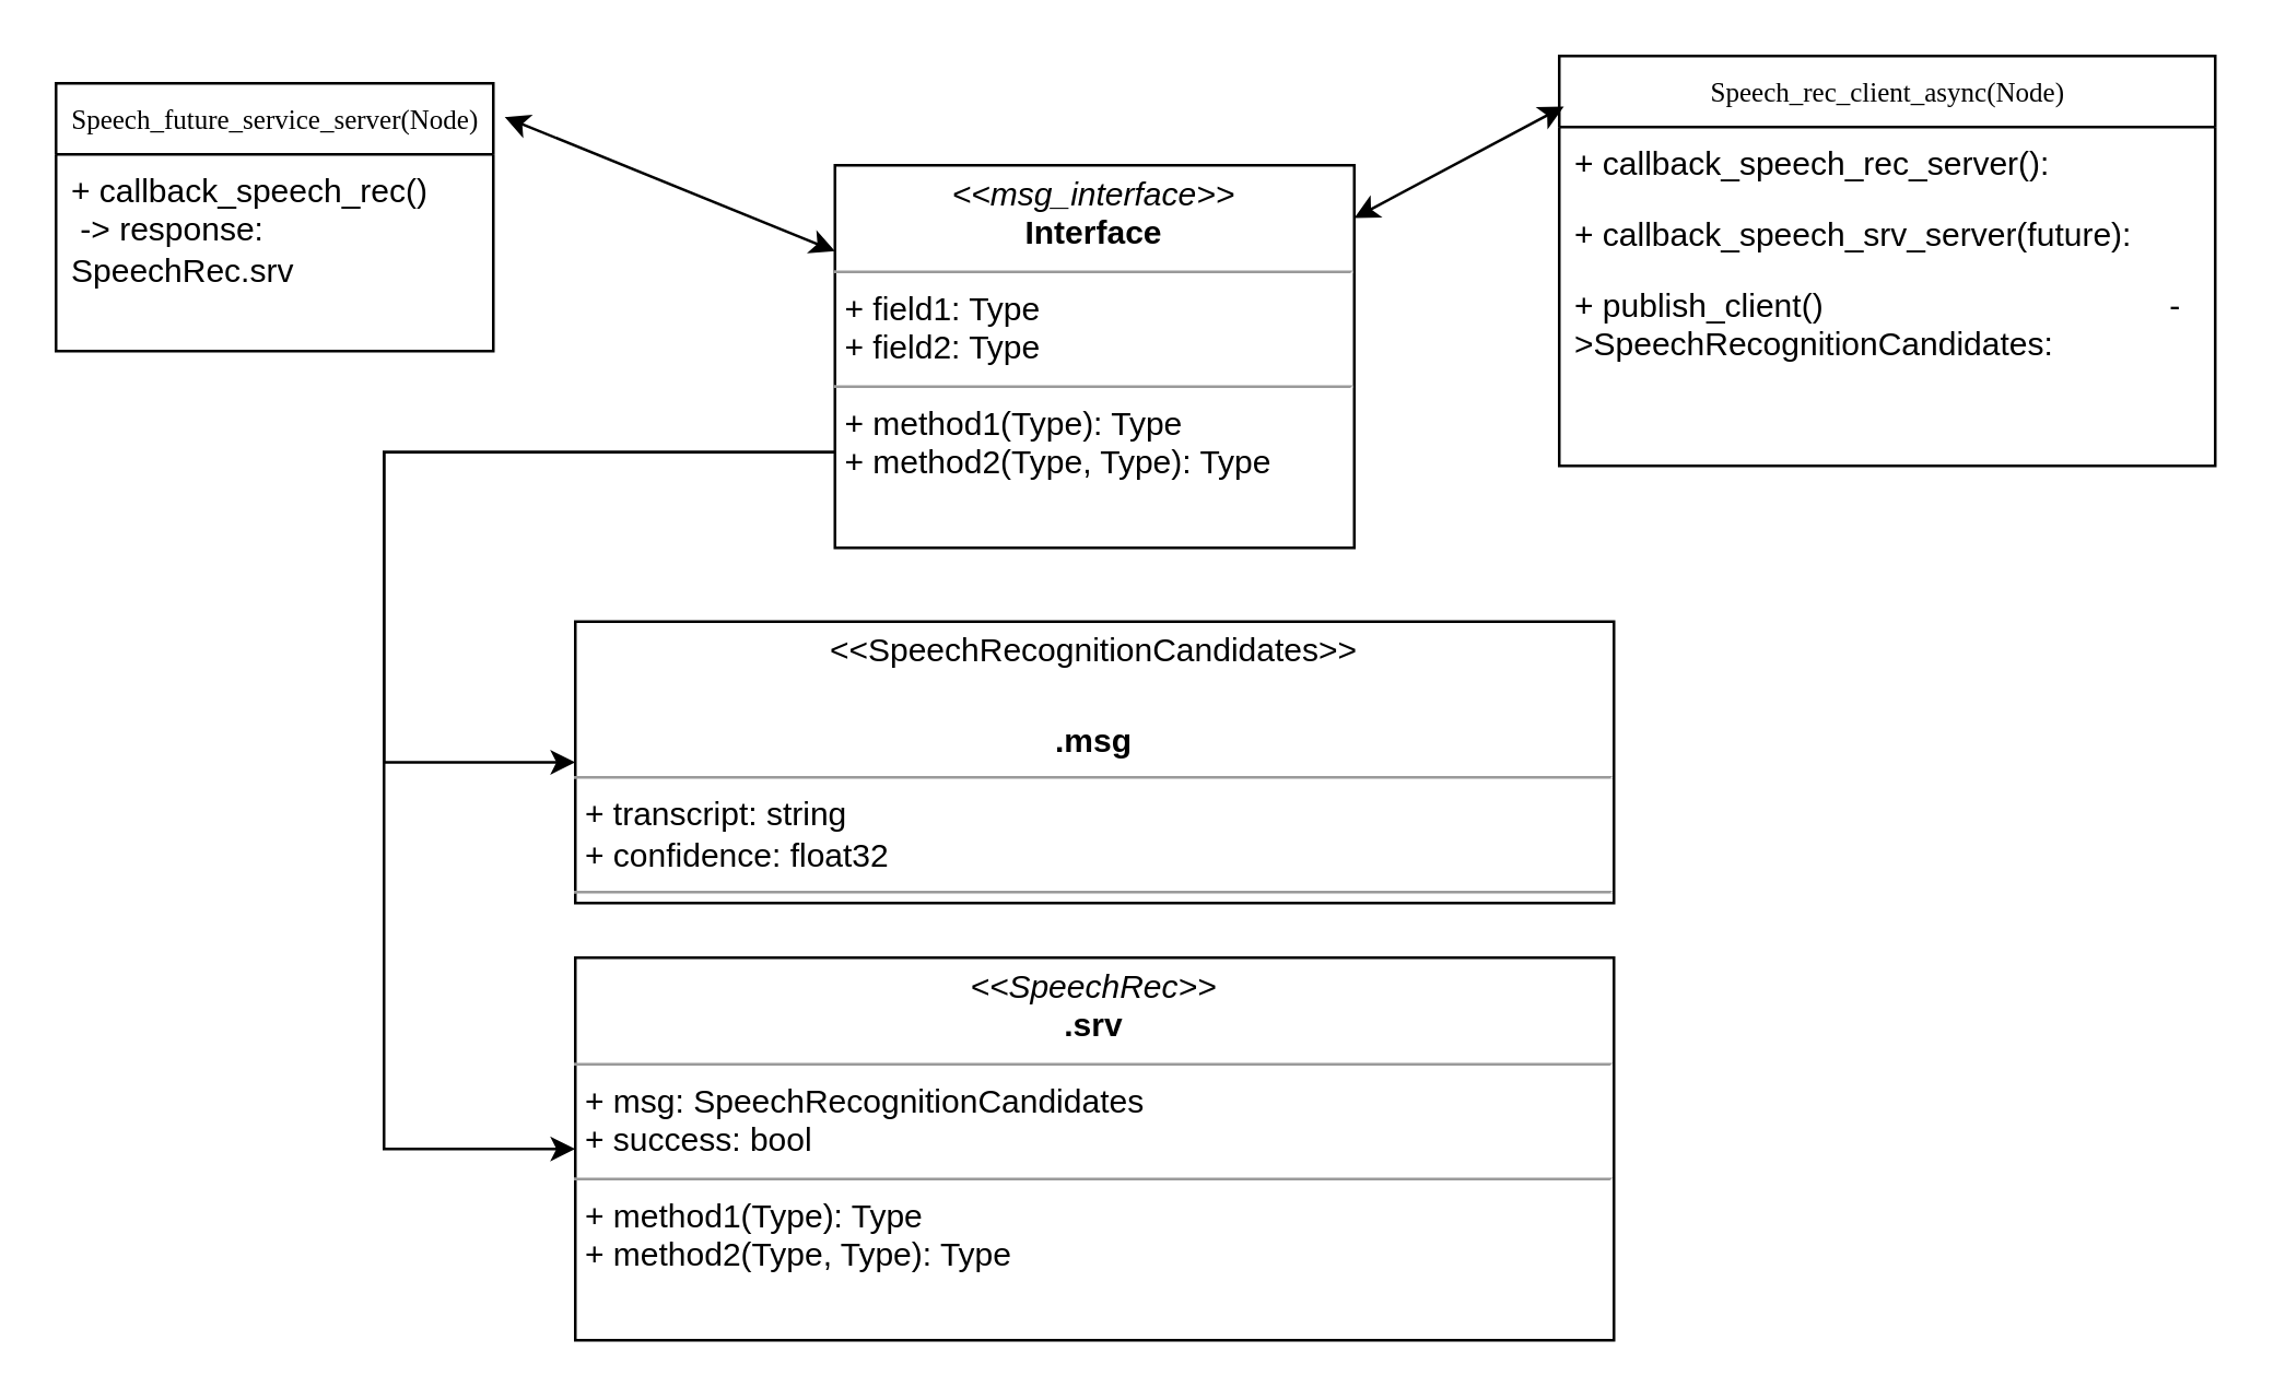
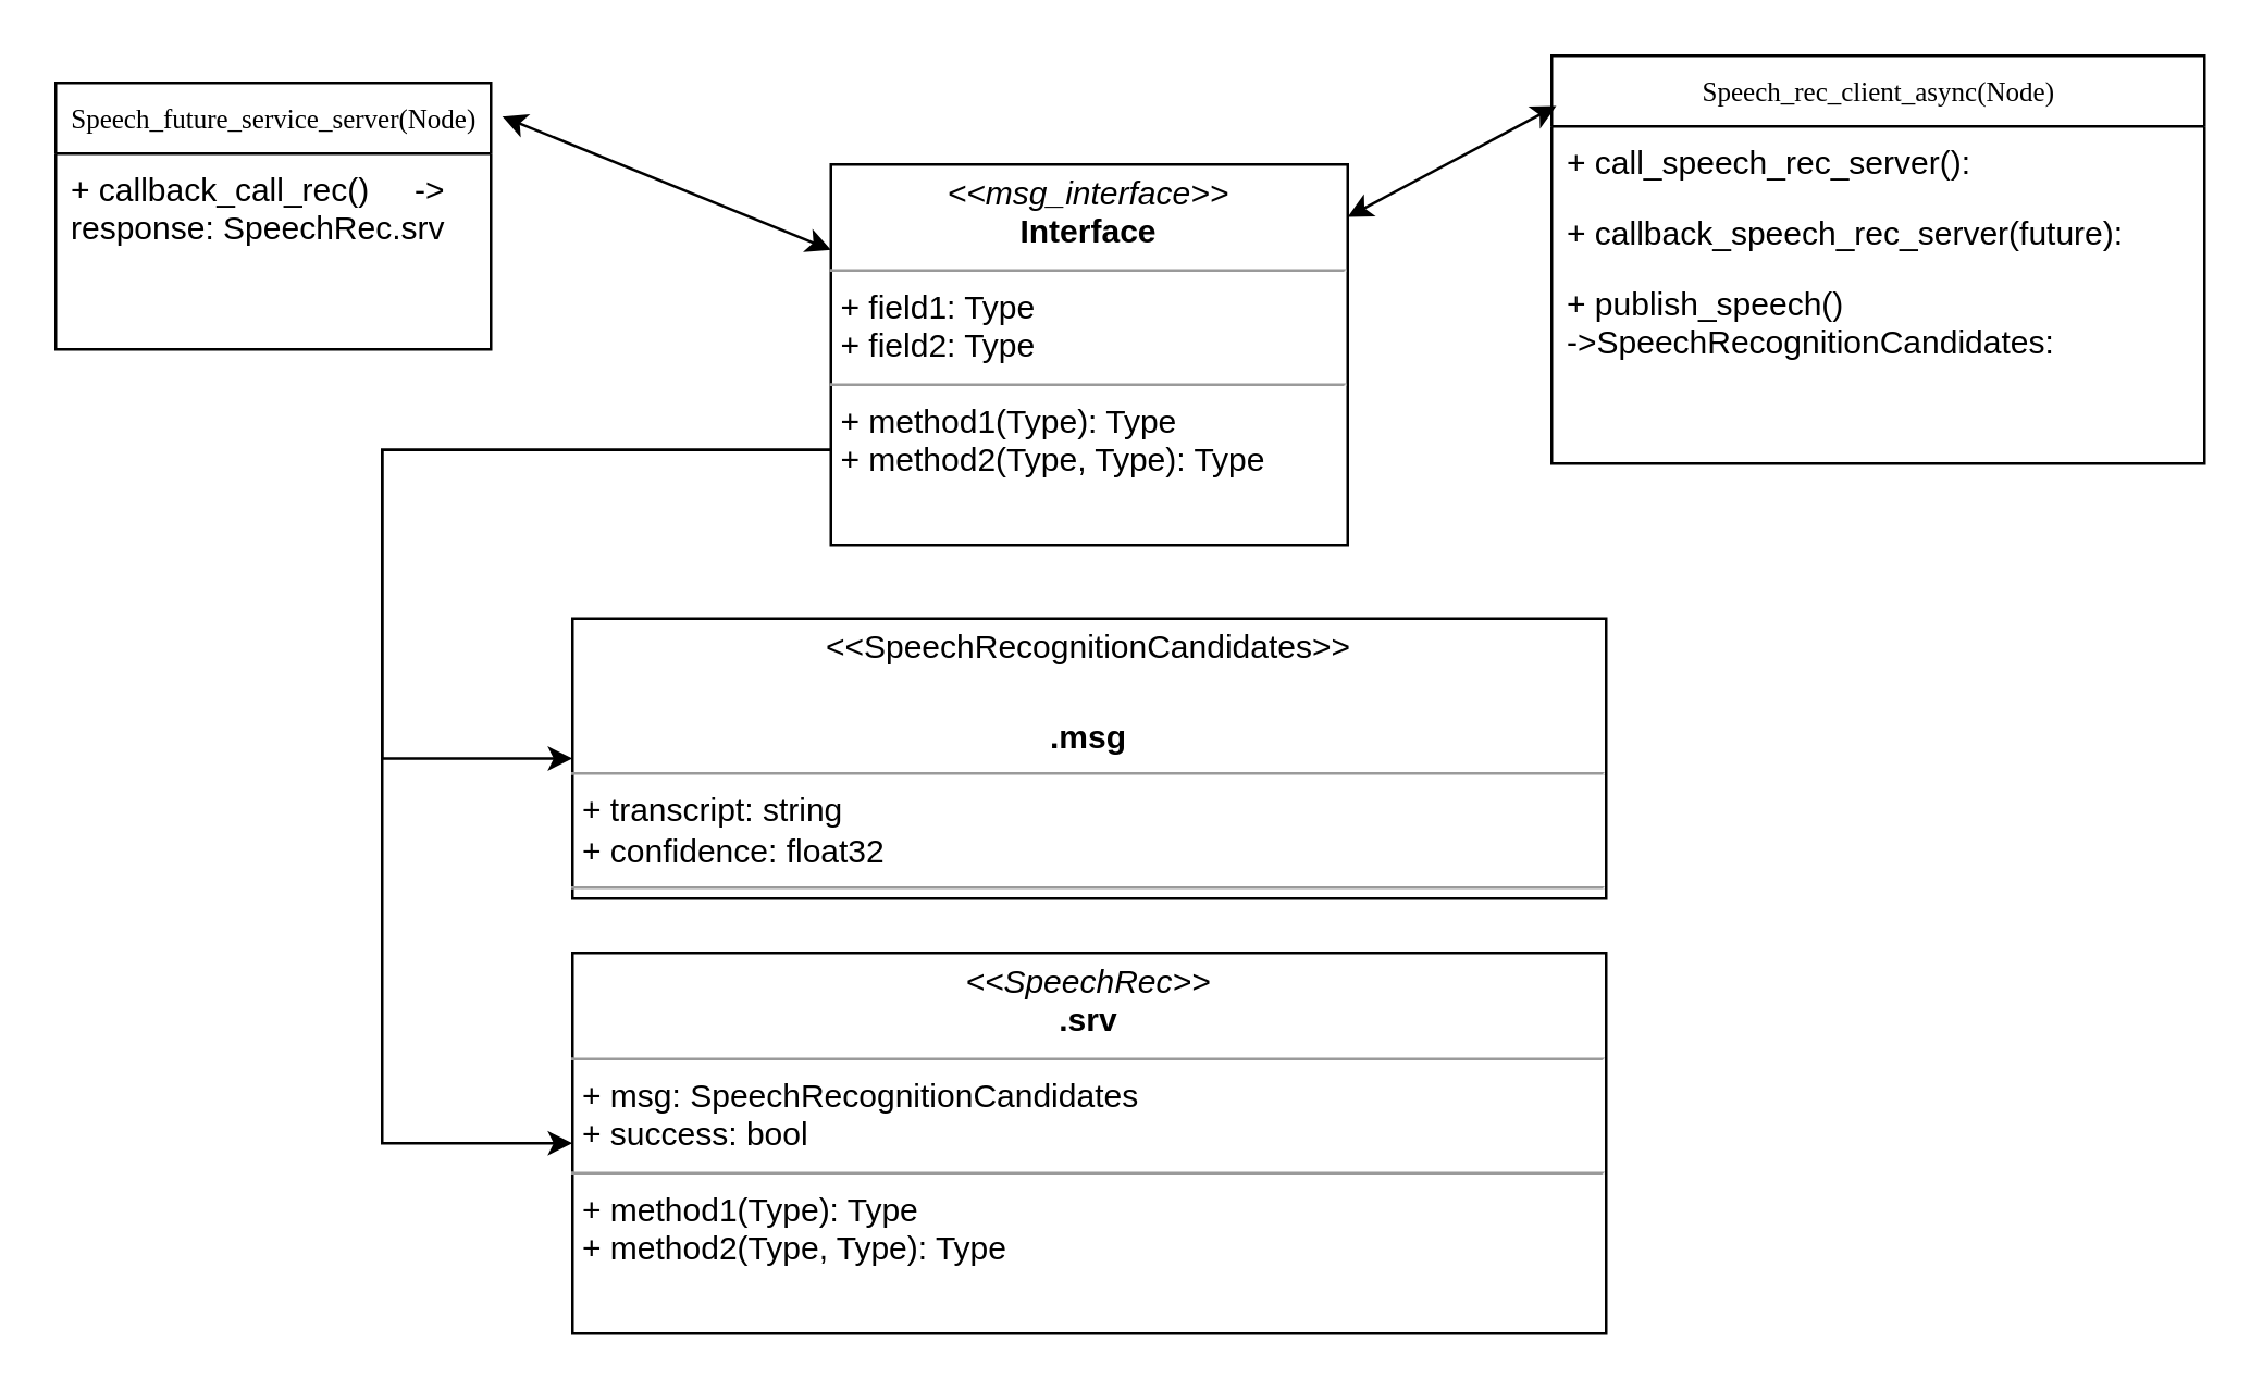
  <mxCell id="0" />
  <mxCell id="1" parent="0" />
  <mxCell id="2" value="Speech_future_service_server(Node)" style="swimlane;html=1;fontStyle=0;childLayout=stackLayout;horizontal=1;startSize=26;fillColor=none;horizontalStack=0;resizeParent=1;resizeLast=0;collapsible=1;marginBottom=0;swimlaneFillColor=#ffffff;rounded=0;shadow=0;comic=0;labelBackgroundColor=none;strokeWidth=1;fontFamily=Verdana;fontSize=10;align=center;" parent="1" vertex="1"><mxGeometry x="20" y="30" width="160" height="98" as="geometry" /></mxCell>
- <mxCell id="3" value="+ callback_speech_rec()&amp;nbsp; &amp;nbsp; &amp;nbsp;-&amp;gt; response: SpeechRec.srv" style="text;html=1;strokeColor=none;fillColor=none;align=left;verticalAlign=top;spacingLeft=4;spacingRight=4;whiteSpace=wrap;overflow=hidden;rotatable=0;points=[[0,0.5],[1,0.5]];portConstraint=eastwest;" parent="2" vertex="1"><mxGeometry y="26" width="160" height="72" as="geometry" /></mxCell>
+ <mxCell id="3" value="+ callback_call_rec()&amp;nbsp; &amp;nbsp; &amp;nbsp;-&amp;gt; response: SpeechRec.srv" style="text;html=1;strokeColor=none;fillColor=none;align=left;verticalAlign=top;spacingLeft=4;spacingRight=4;whiteSpace=wrap;overflow=hidden;rotatable=0;points=[[0,0.5],[1,0.5]];portConstraint=eastwest;" parent="2" vertex="1"><mxGeometry y="26" width="160" height="72" as="geometry" /></mxCell>
  <mxCell id="4" value="Speech_rec_client_async(Node)" style="swimlane;html=1;fontStyle=0;childLayout=stackLayout;horizontal=1;startSize=26;fillColor=none;horizontalStack=0;resizeParent=1;resizeLast=0;collapsible=1;marginBottom=0;swimlaneFillColor=#ffffff;rounded=0;shadow=0;comic=0;labelBackgroundColor=none;strokeWidth=1;fontFamily=Verdana;fontSize=10;align=center;" parent="1" vertex="1"><mxGeometry x="570" y="20" width="240" height="150" as="geometry" /></mxCell>
- <mxCell id="5" value="+ callback_speech_rec_server():&amp;nbsp;" style="text;html=1;strokeColor=none;fillColor=none;align=left;verticalAlign=top;spacingLeft=4;spacingRight=4;whiteSpace=wrap;overflow=hidden;rotatable=0;points=[[0,0.5],[1,0.5]];portConstraint=eastwest;" parent="4" vertex="1"><mxGeometry y="26" width="240" height="26" as="geometry" /></mxCell>
- <mxCell id="6" value="+ callback_speech_srv_server(future):" style="text;html=1;strokeColor=none;fillColor=none;align=left;verticalAlign=top;spacingLeft=4;spacingRight=4;whiteSpace=wrap;overflow=hidden;rotatable=0;points=[[0,0.5],[1,0.5]];portConstraint=eastwest;" parent="4" vertex="1"><mxGeometry y="52" width="240" height="26" as="geometry" /></mxCell>
- <mxCell id="7" value="+ publish_client()&amp;nbsp; &amp;nbsp; &amp;nbsp; &amp;nbsp; &amp;nbsp; &amp;nbsp; &amp;nbsp; &amp;nbsp; &amp;nbsp; &amp;nbsp; &amp;nbsp; &amp;nbsp; &amp;nbsp; &amp;nbsp; &amp;nbsp; &amp;nbsp; &amp;nbsp; &amp;nbsp; &amp;nbsp; -&amp;gt;SpeechRecognitionCandidates:" style="text;html=1;strokeColor=none;fillColor=none;align=left;verticalAlign=top;spacingLeft=4;spacingRight=4;whiteSpace=wrap;overflow=hidden;rotatable=0;points=[[0,0.5],[1,0.5]];portConstraint=eastwest;" parent="4" vertex="1"><mxGeometry y="78" width="240" height="72" as="geometry" /></mxCell>
+ <mxCell id="5" value="+ call_speech_rec_server():&amp;nbsp;" style="text;html=1;strokeColor=none;fillColor=none;align=left;verticalAlign=top;spacingLeft=4;spacingRight=4;whiteSpace=wrap;overflow=hidden;rotatable=0;points=[[0,0.5],[1,0.5]];portConstraint=eastwest;" parent="4" vertex="1"><mxGeometry y="26" width="240" height="26" as="geometry" /></mxCell>
+ <mxCell id="6" value="+ callback_speech_rec_server(future):" style="text;html=1;strokeColor=none;fillColor=none;align=left;verticalAlign=top;spacingLeft=4;spacingRight=4;whiteSpace=wrap;overflow=hidden;rotatable=0;points=[[0,0.5],[1,0.5]];portConstraint=eastwest;" parent="4" vertex="1"><mxGeometry y="52" width="240" height="26" as="geometry" /></mxCell>
+ <mxCell id="7" value="+ publish_speech()&amp;nbsp; &amp;nbsp; &amp;nbsp; &amp;nbsp; &amp;nbsp; &amp;nbsp; &amp;nbsp; &amp;nbsp; &amp;nbsp; &amp;nbsp; &amp;nbsp; &amp;nbsp; &amp;nbsp; &amp;nbsp; &amp;nbsp; &amp;nbsp; &amp;nbsp; &amp;nbsp; &amp;nbsp; -&amp;gt;SpeechRecognitionCandidates:" style="text;html=1;strokeColor=none;fillColor=none;align=left;verticalAlign=top;spacingLeft=4;spacingRight=4;whiteSpace=wrap;overflow=hidden;rotatable=0;points=[[0,0.5],[1,0.5]];portConstraint=eastwest;" parent="4" vertex="1"><mxGeometry y="78" width="240" height="72" as="geometry" /></mxCell>
  <mxCell id="8" value="&lt;p style=&quot;margin:0px;margin-top:4px;text-align:center;&quot;&gt;&amp;lt;&amp;lt;SpeechRecognitionCandidates&amp;gt;&amp;gt;&lt;/p&gt;&lt;br&gt;&lt;p style=&quot;margin:0px;margin-top:4px;text-align:center;&quot;&gt;&lt;b&gt;.msg&lt;/b&gt;&lt;/p&gt;&lt;hr size=&quot;1&quot;&gt;&lt;p style=&quot;margin:0px;margin-left:4px;&quot;&gt;+ transcript: string&lt;br&gt;+ confidence: float32&lt;/p&gt;&lt;hr size=&quot;1&quot;&gt;&lt;p style=&quot;margin:0px;margin-left:4px;&quot;&gt;&lt;br&gt;&lt;/p&gt;" style="verticalAlign=top;align=left;overflow=fill;fontSize=12;fontFamily=Helvetica;html=1;rounded=0;shadow=0;comic=0;labelBackgroundColor=none;strokeWidth=1" parent="1" vertex="1"><mxGeometry x="210" y="227" width="380" height="103" as="geometry" /></mxCell>
  <mxCell id="9" value="&lt;p style=&quot;margin:0px;margin-top:4px;text-align:center;&quot;&gt;&lt;i&gt;&amp;lt;&amp;lt;SpeechRec&amp;gt;&amp;gt;&lt;/i&gt;&lt;br&gt;&lt;b&gt;.srv&lt;/b&gt;&lt;/p&gt;&lt;hr size=&quot;1&quot;&gt;&lt;p style=&quot;margin:0px;margin-left:4px;&quot;&gt;+ msg: SpeechRecognitionCandidates&lt;br&gt;+ success: bool&lt;/p&gt;&lt;hr size=&quot;1&quot;&gt;&lt;p style=&quot;margin:0px;margin-left:4px;&quot;&gt;+ method1(Type): Type&lt;br&gt;+ method2(Type, Type): Type&lt;/p&gt;" style="verticalAlign=top;align=left;overflow=fill;fontSize=12;fontFamily=Helvetica;html=1;rounded=0;shadow=0;comic=0;labelBackgroundColor=none;strokeWidth=1" parent="1" vertex="1"><mxGeometry x="210" y="350" width="380" height="140" as="geometry" /></mxCell>
  <mxCell id="10" style="edgeStyle=orthogonalEdgeStyle;rounded=0;orthogonalLoop=1;jettySize=auto;html=1;exitX=0;exitY=0.75;exitDx=0;exitDy=0;entryX=0;entryY=0.5;entryDx=0;entryDy=0;" parent="1" source="12" target="8" edge="1"><mxGeometry relative="1" as="geometry"><mxPoint x="140" y="280" as="targetPoint" /><Array as="points"><mxPoint x="140" y="165" /><mxPoint x="140" y="278" /></Array></mxGeometry></mxCell>
  <mxCell id="11" style="edgeStyle=orthogonalEdgeStyle;rounded=0;orthogonalLoop=1;jettySize=auto;html=1;exitX=0;exitY=0.75;exitDx=0;exitDy=0;entryX=0;entryY=0.5;entryDx=0;entryDy=0;" parent="1" source="12" target="9" edge="1"><mxGeometry relative="1" as="geometry"><mxPoint x="140" y="420" as="targetPoint" /><Array as="points"><mxPoint x="140" y="165" /><mxPoint x="140" y="420" /></Array></mxGeometry></mxCell>
  <mxCell id="12" value="&lt;p style=&quot;margin:0px;margin-top:4px;text-align:center;&quot;&gt;&lt;i&gt;&amp;lt;&amp;lt;msg_interface&amp;gt;&amp;gt;&lt;/i&gt;&lt;br&gt;&lt;b&gt;Interface&lt;/b&gt;&lt;/p&gt;&lt;hr size=&quot;1&quot;&gt;&lt;p style=&quot;margin:0px;margin-left:4px;&quot;&gt;+ field1: Type&lt;br&gt;+ field2: Type&lt;/p&gt;&lt;hr size=&quot;1&quot;&gt;&lt;p style=&quot;margin:0px;margin-left:4px;&quot;&gt;+ method1(Type): Type&lt;br&gt;+ method2(Type, Type): Type&lt;/p&gt;" style="verticalAlign=top;align=left;overflow=fill;fontSize=12;fontFamily=Helvetica;html=1;rounded=0;shadow=0;comic=0;labelBackgroundColor=none;strokeWidth=1" parent="1" vertex="1"><mxGeometry x="305" y="60" width="190" height="140" as="geometry" /></mxCell>
  <mxCell id="13" value="" style="endArrow=classic;startArrow=classic;html=1;rounded=0;entryX=0.007;entryY=0.123;entryDx=0;entryDy=0;entryPerimeter=0;" parent="1" source="12" target="4" edge="1"><mxGeometry width="50" height="50" relative="1" as="geometry"><mxPoint x="550" y="120" as="sourcePoint" /><mxPoint x="600" y="70" as="targetPoint" /></mxGeometry></mxCell>
  <mxCell id="14" value="" style="endArrow=classic;startArrow=classic;html=1;rounded=0;exitX=1.026;exitY=0.126;exitDx=0;exitDy=0;exitPerimeter=0;" parent="1" source="2" target="12" edge="1"><mxGeometry width="50" height="50" relative="1" as="geometry"><mxPoint x="230" y="90" as="sourcePoint" /><mxPoint x="280" y="40" as="targetPoint" /></mxGeometry></mxCell>
